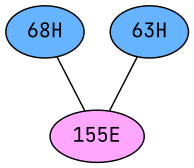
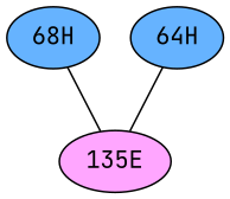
  graph {
    fontname="JetBrains Mono"
    node [fillcolor="#66B3FF" fontname="JetBrains Mono" style=radial]
    edge [fontname="JetBrains Mono" penwidth=1]
    n1 [label="68H"]
-   "135E" [fillcolor="#FFA6FF" label="155E"]
-   "64H" [label="63H"]
+   "135E" [fillcolor="#FFA6FF"]
+   "64H"
    n1 -- "135E"
    "64H" -- "135E"
  }
